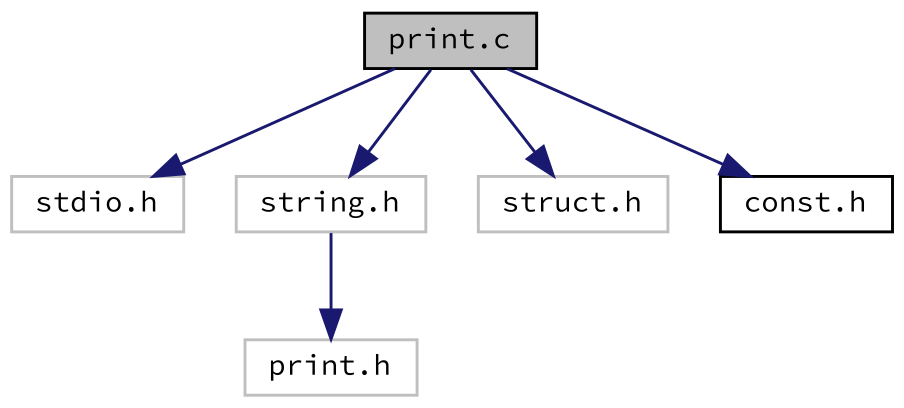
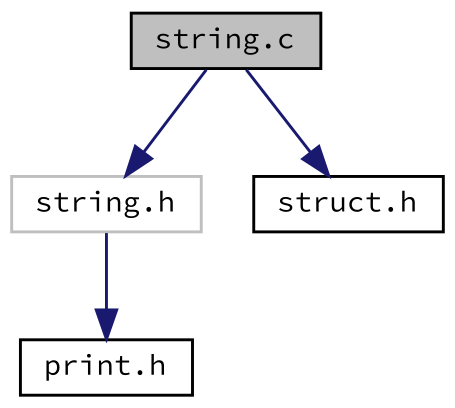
  digraph {
    fontname="Source Code Pro"
    node [color=black fillcolor=white fontname="Source Code Pro" fontsize=10 shape=record style=filled]
    edge [color=midnightblue fontname="Source Code Pro" fontsize=10 labelfontname=Helvetica labelfontsize=10 style=solid]
-   n1 [fillcolor=grey75 fontcolor=black height=0.2 label="print.c" width=0.4]
-   n2 [color=grey75 height=0.2 label="stdio.h" width=0.4]
+   n1 [fillcolor=grey75 fontcolor=black height=0.2 label="string.c" width=0.4]
    n3 [color=grey75 height=0.2 label="string.h" width=0.4]
-   n4 [color=grey75 height=0.2 label="struct.h" width=0.4]
-   n5 [height=0.2 label="const.h" width=0.4]
-   n6 [color=grey75 height=0.2 label="print.h" width=0.4]
-   n1 -> n2
+   n4 [height=0.2 label="struct.h" width=0.4]
+   n6 [height=0.2 label="print.h" width=0.4]
    n1 -> n3
    n1 -> n4
-   n1 -> n5
    n3 -> n6
  }
